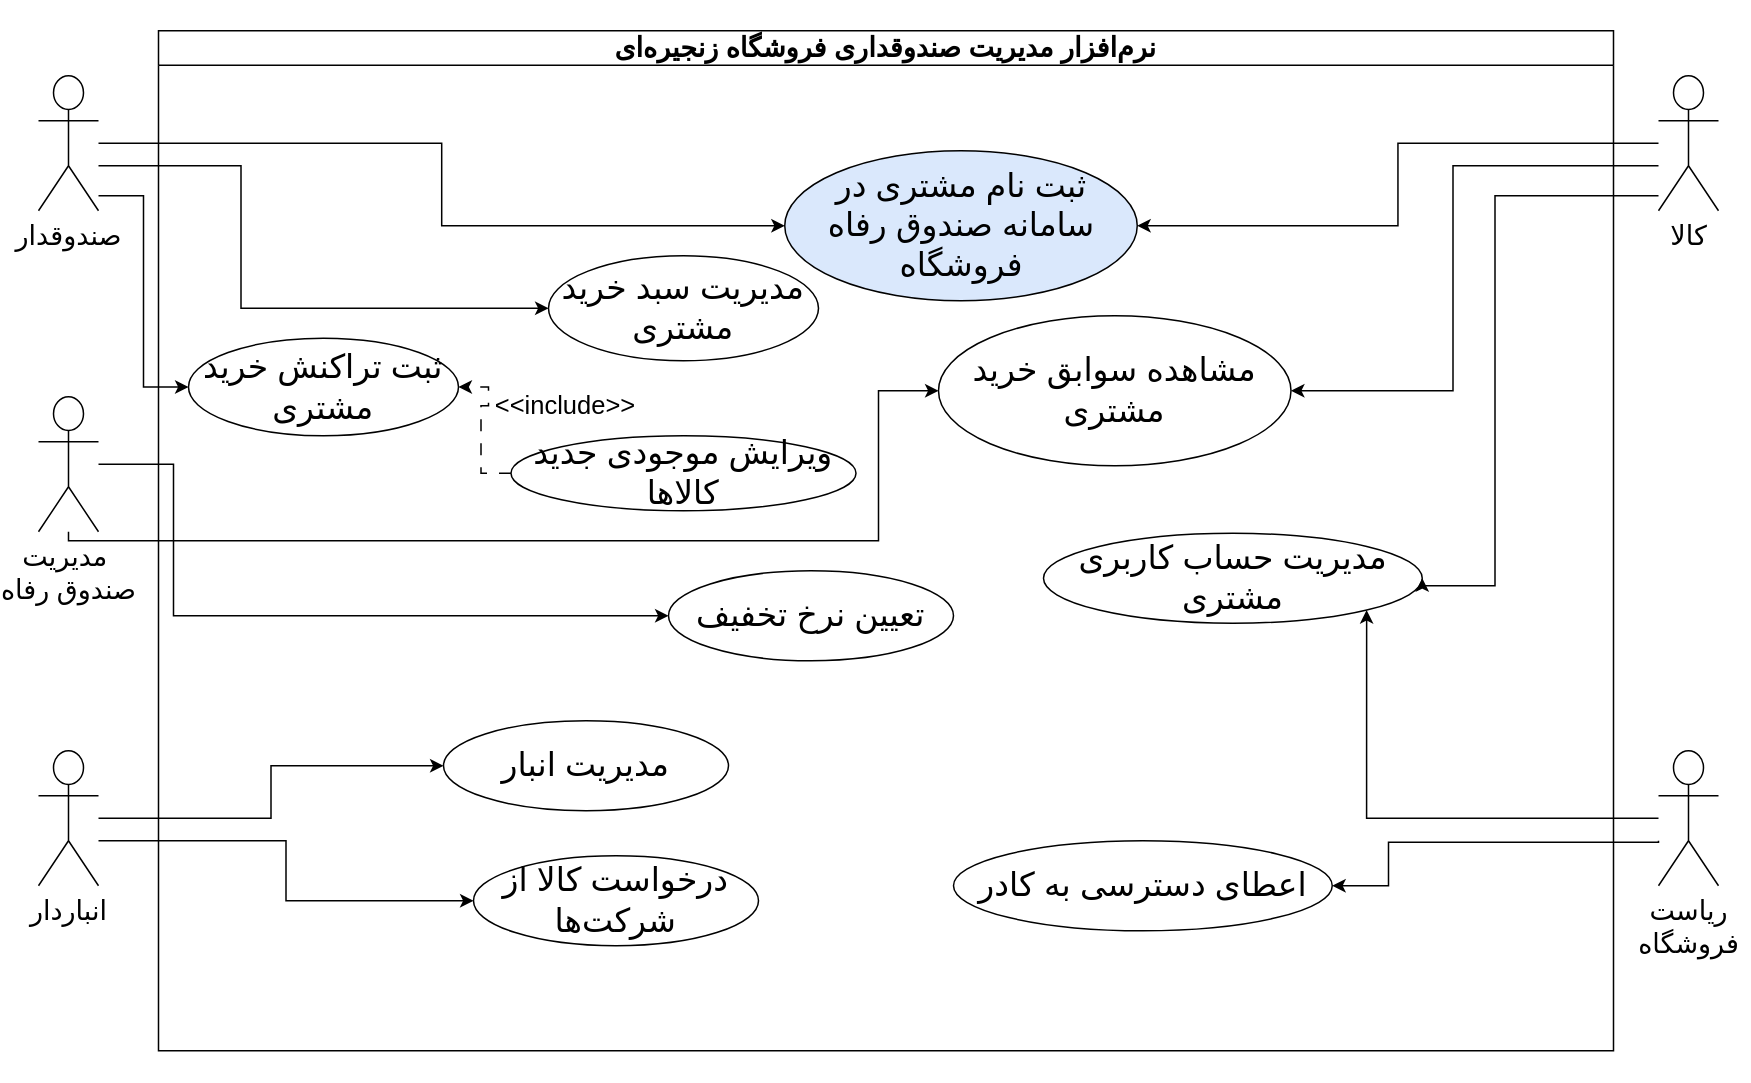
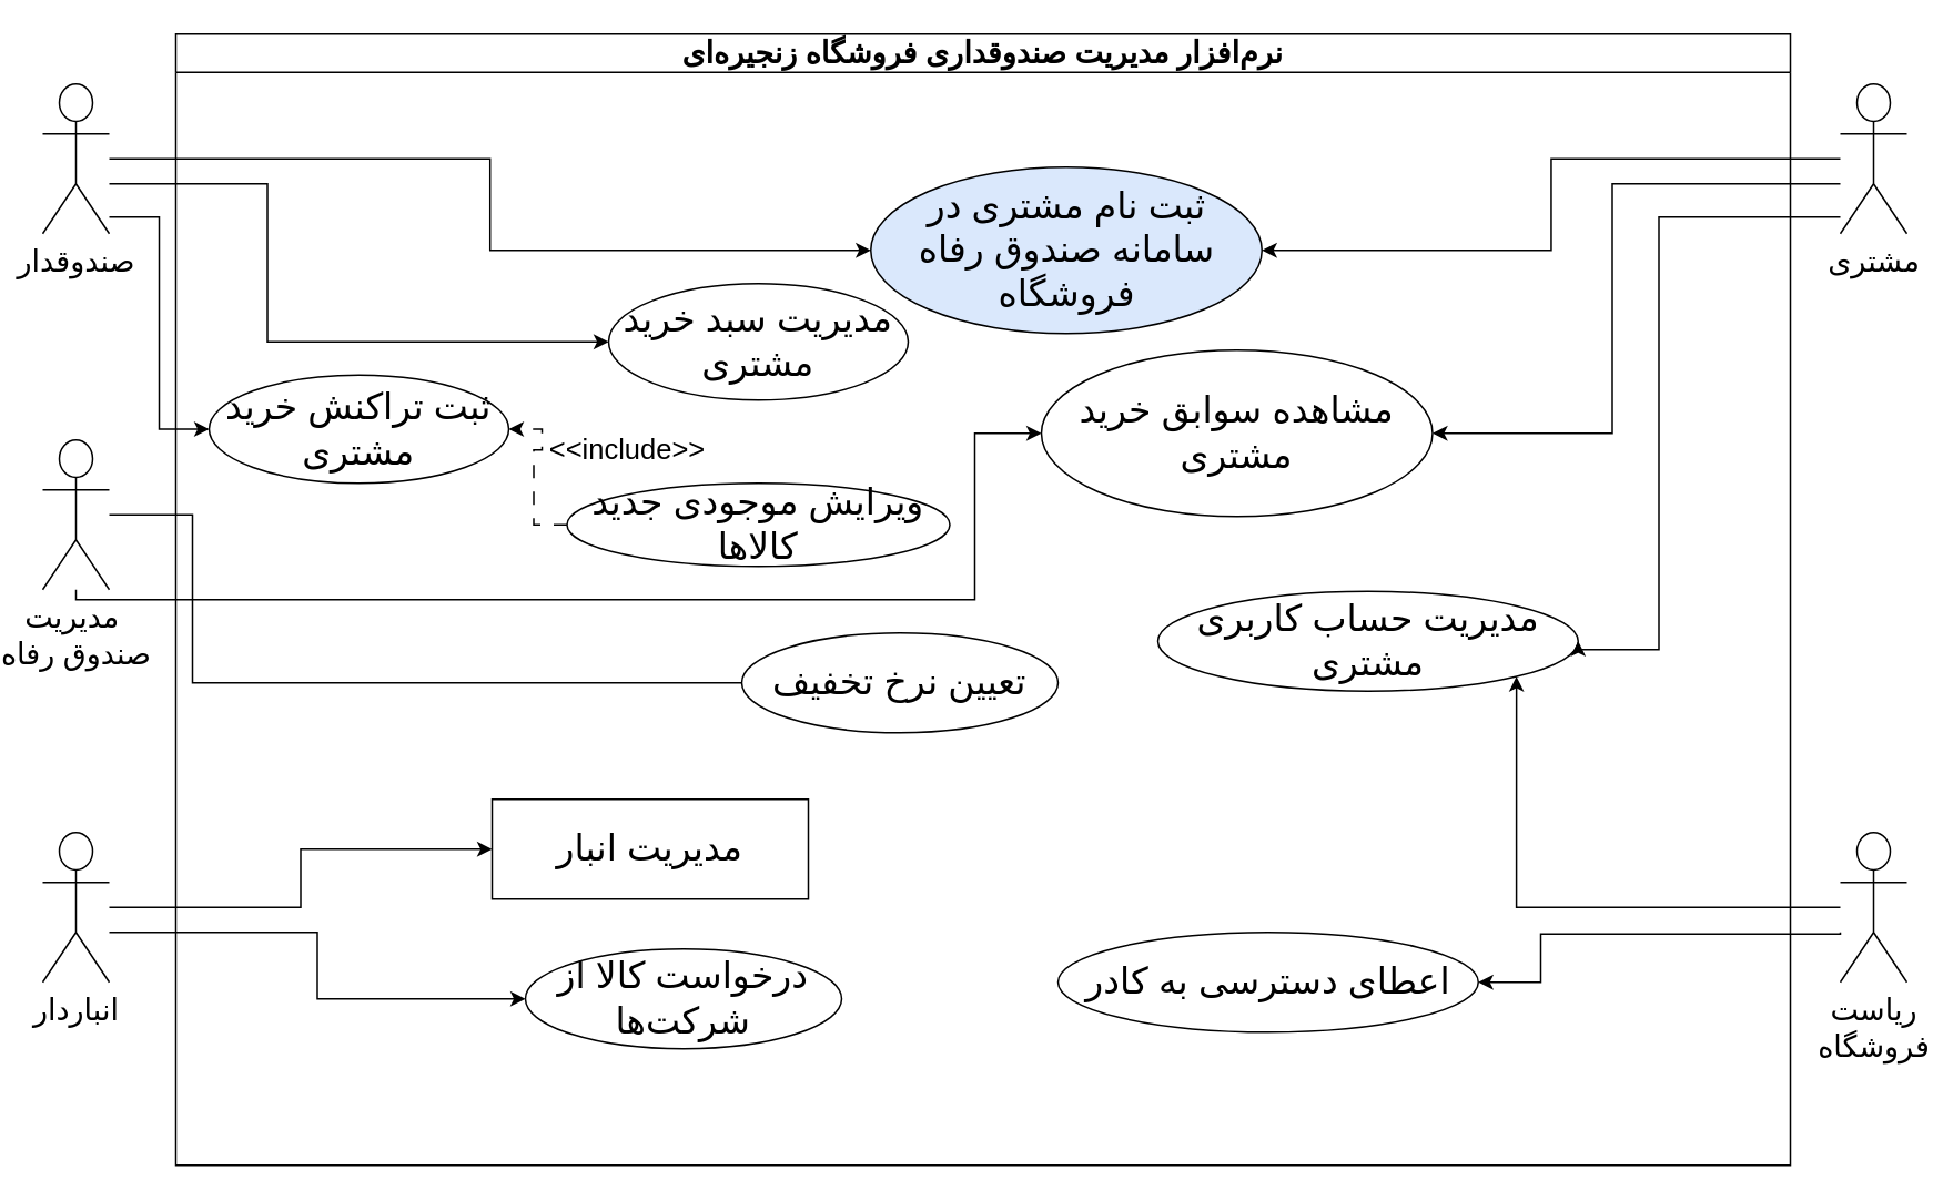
  <mxCell id="0" />
  <mxCell id="1" parent="0" />
  <mxCell id="2" value="نرم‌افزار مدیریت صندوقداری فروشگاه زنجیره‌ای" style="swimlane;whiteSpace=wrap;html=1;fontSize=18;" parent="1" vertex="1"><mxGeometry x="100" y="20" width="970" height="680" as="geometry" /></mxCell>
  <mxCell id="3" value="ثبت نام مشتری در سامانه صندوق رفاه فروشگاه" style="ellipse;whiteSpace=wrap;html=1;fontSize=22;fillColor=#dae8fc;" vertex="1" parent="2"><mxGeometry x="417.5" y="80" width="235" height="100" as="geometry" /></mxCell>
  <mxCell id="4" value="مشاهده سوابق خرید مشتری" style="ellipse;whiteSpace=wrap;html=1;fontSize=22;" vertex="1" parent="2"><mxGeometry x="520" y="190" width="235" height="100" as="geometry" /></mxCell>
  <mxCell id="5" value="تعیین نرخ تخفیف" style="ellipse;whiteSpace=wrap;html=1;fontSize=22;" vertex="1" parent="2"><mxGeometry x="340" y="360" width="190" height="60" as="geometry" /></mxCell>
  <mxCell id="6" value="مدیریت حساب کاربری مشتری" style="ellipse;whiteSpace=wrap;html=1;fontSize=22;" vertex="1" parent="2"><mxGeometry x="590" y="335" width="252.5" height="60" as="geometry" /></mxCell>
  <mxCell id="7" value="مدیریت سبد خرید مشتری" style="ellipse;whiteSpace=wrap;html=1;fontSize=22;" vertex="1" parent="2"><mxGeometry x="260" y="150" width="180" height="70" as="geometry" /></mxCell>
- <mxCell id="8" value="مدیریت انبار" style="ellipse;whiteSpace=wrap;html=1;fontSize=22;" vertex="1" parent="2"><mxGeometry x="190" y="460" width="190" height="60" as="geometry" /></mxCell>
+ <mxCell id="8" value="مدیریت انبار" style="whiteSpace=wrap;html=1;fontSize=22;rounded=0;" vertex="1" parent="2"><mxGeometry x="190" y="460" width="190" height="60" as="geometry" /></mxCell>
  <mxCell id="9" value="ثبت تراکنش خرید مشتری" style="ellipse;whiteSpace=wrap;html=1;fontSize=22;" vertex="1" parent="2"><mxGeometry x="20" y="205" width="180" height="65" as="geometry" /></mxCell>
  <mxCell id="10" style="edgeStyle=orthogonalEdgeStyle;rounded=0;orthogonalLoop=1;jettySize=auto;html=1;entryX=1;entryY=0.5;entryDx=0;entryDy=0;dashed=1;dashPattern=8 8;" edge="1" parent="2" source="12" target="9"><mxGeometry relative="1" as="geometry" /></mxCell>
  <mxCell id="11" value="&lt;font style=&quot;font-size: 17px;&quot;&gt;&amp;lt;&amp;lt;include&amp;gt;&amp;gt;&lt;/font&gt;" style="edgeLabel;html=1;align=center;verticalAlign=middle;resizable=0;points=[];" vertex="1" connectable="0" parent="10"><mxGeometry x="-0.448" y="5" relative="1" as="geometry"><mxPoint x="60" y="-37" as="offset" /></mxGeometry></mxCell>
  <mxCell id="12" value="ویرایش موجودی جدید کالاها" style="ellipse;whiteSpace=wrap;html=1;fontSize=22;" vertex="1" parent="2"><mxGeometry x="235" y="270" width="230" height="50" as="geometry" /></mxCell>
  <mxCell id="13" value="درخواست کالا از شرکت‌ها" style="ellipse;whiteSpace=wrap;html=1;fontSize=22;" vertex="1" parent="2"><mxGeometry x="210" y="550" width="190" height="60" as="geometry" /></mxCell>
  <mxCell id="14" value="اعطای دسترسی به کادر" style="ellipse;whiteSpace=wrap;html=1;fontSize=22;" vertex="1" parent="2"><mxGeometry x="530" y="540" width="252.5" height="60" as="geometry" /></mxCell>
  <mxCell id="15" style="edgeStyle=orthogonalEdgeStyle;rounded=0;orthogonalLoop=1;jettySize=auto;html=1;entryX=1;entryY=0.5;entryDx=0;entryDy=0;" edge="1" parent="2" target="14"><mxGeometry relative="1" as="geometry"><mxPoint x="782.5" y="585" as="targetPoint" /><mxPoint x="1000" y="540" as="sourcePoint" /><Array as="points"><mxPoint x="820" y="541" /><mxPoint x="820" y="570" /></Array></mxGeometry></mxCell>
  <mxCell id="16" style="edgeStyle=orthogonalEdgeStyle;rounded=0;orthogonalLoop=1;jettySize=auto;html=1;entryX=0;entryY=0.5;entryDx=0;entryDy=0;" edge="1" parent="1" source="19" target="3"><mxGeometry relative="1" as="geometry" /></mxCell>
  <mxCell id="17" style="edgeStyle=orthogonalEdgeStyle;rounded=0;orthogonalLoop=1;jettySize=auto;html=1;entryX=0;entryY=0.5;entryDx=0;entryDy=0;" edge="1" parent="1" source="19" target="7"><mxGeometry relative="1" as="geometry"><Array as="points"><mxPoint x="155" y="110" /><mxPoint x="155" y="205" /></Array></mxGeometry></mxCell>
  <mxCell id="18" style="edgeStyle=orthogonalEdgeStyle;rounded=0;orthogonalLoop=1;jettySize=auto;html=1;entryX=0;entryY=0.5;entryDx=0;entryDy=0;" edge="1" parent="1" source="19" target="9"><mxGeometry relative="1" as="geometry"><Array as="points"><mxPoint x="90" y="130" /><mxPoint x="90" y="257" /></Array></mxGeometry></mxCell>
  <mxCell id="19" value="صندوقدار" style="shape=umlActor;verticalLabelPosition=bottom;verticalAlign=top;html=1;outlineConnect=0;fontSize=18;" vertex="1" parent="1"><mxGeometry x="20" y="50" width="40" height="90" as="geometry" /></mxCell>
  <mxCell id="20" style="edgeStyle=orthogonalEdgeStyle;rounded=0;orthogonalLoop=1;jettySize=auto;html=1;entryX=1;entryY=0.5;entryDx=0;entryDy=0;" edge="1" parent="1" source="23" target="3"><mxGeometry relative="1" as="geometry" /></mxCell>
  <mxCell id="21" style="edgeStyle=orthogonalEdgeStyle;rounded=0;orthogonalLoop=1;jettySize=auto;html=1;entryX=1;entryY=0.5;entryDx=0;entryDy=0;" edge="1" parent="1" source="23" target="4"><mxGeometry relative="1" as="geometry"><Array as="points"><mxPoint x="963" y="110" /><mxPoint x="963" y="260" /></Array></mxGeometry></mxCell>
  <mxCell id="22" style="edgeStyle=orthogonalEdgeStyle;rounded=0;orthogonalLoop=1;jettySize=auto;html=1;entryX=1;entryY=0.5;entryDx=0;entryDy=0;" edge="1" parent="1" source="23" target="6"><mxGeometry relative="1" as="geometry"><Array as="points"><mxPoint x="991" y="130" /><mxPoint x="991" y="390" /></Array></mxGeometry></mxCell>
- <mxCell id="23" value="کالا" style="shape=umlActor;verticalLabelPosition=bottom;verticalAlign=top;html=1;outlineConnect=0;fontSize=18;" vertex="1" parent="1"><mxGeometry x="1100" y="50" width="40" height="90" as="geometry" /></mxCell>
+ <mxCell id="23" value="مشتری" style="shape=umlActor;verticalLabelPosition=bottom;verticalAlign=top;html=1;outlineConnect=0;fontSize=18;" vertex="1" parent="1"><mxGeometry x="1100" y="50" width="40" height="90" as="geometry" /></mxCell>
  <mxCell id="24" style="edgeStyle=orthogonalEdgeStyle;rounded=0;orthogonalLoop=1;jettySize=auto;html=1;entryX=1;entryY=1;entryDx=0;entryDy=0;" edge="1" parent="1" source="25" target="6"><mxGeometry relative="1" as="geometry" /></mxCell>
  <mxCell id="25" value="ریاست&lt;div&gt;فروشگاه&lt;/div&gt;" style="shape=umlActor;verticalLabelPosition=bottom;verticalAlign=top;html=1;outlineConnect=0;fontSize=18;" vertex="1" parent="1"><mxGeometry x="1100" y="500" width="40" height="90" as="geometry" /></mxCell>
  <mxCell id="26" style="edgeStyle=orthogonalEdgeStyle;rounded=0;orthogonalLoop=1;jettySize=auto;html=1;entryX=0;entryY=0.5;entryDx=0;entryDy=0;" edge="1" parent="1" source="28" target="4"><mxGeometry relative="1" as="geometry"><Array as="points"><mxPoint x="40" y="360" /><mxPoint x="580" y="360" /><mxPoint x="580" y="260" /></Array></mxGeometry></mxCell>
- <mxCell id="27" style="edgeStyle=orthogonalEdgeStyle;rounded=0;orthogonalLoop=1;jettySize=auto;html=1;entryX=0;entryY=0.5;entryDx=0;entryDy=0;" edge="1" parent="1" source="28" target="5"><mxGeometry relative="1" as="geometry"><Array as="points"><mxPoint x="110" y="309" /><mxPoint x="110" y="410" /></Array></mxGeometry></mxCell>
+ <mxCell id="27" style="edgeStyle=orthogonalEdgeStyle;rounded=0;orthogonalLoop=1;jettySize=auto;html=1;entryX=0;entryY=0.5;entryDx=0;entryDy=0;endArrow=none;" edge="1" parent="1" source="28" target="5"><mxGeometry relative="1" as="geometry"><Array as="points"><mxPoint x="110" y="309" /><mxPoint x="110" y="410" /></Array></mxGeometry></mxCell>
  <mxCell id="28" value="مدیریت&amp;nbsp;&lt;div&gt;صندوق رفاه&lt;/div&gt;" style="shape=umlActor;verticalLabelPosition=bottom;verticalAlign=top;html=1;outlineConnect=0;fontSize=18;" vertex="1" parent="1"><mxGeometry x="20" y="264" width="40" height="90" as="geometry" /></mxCell>
  <mxCell id="29" style="edgeStyle=orthogonalEdgeStyle;rounded=0;orthogonalLoop=1;jettySize=auto;html=1;entryX=0;entryY=0.5;entryDx=0;entryDy=0;" edge="1" parent="1" source="31" target="8"><mxGeometry relative="1" as="geometry" /></mxCell>
  <mxCell id="30" style="edgeStyle=orthogonalEdgeStyle;rounded=0;orthogonalLoop=1;jettySize=auto;html=1;entryX=0;entryY=0.5;entryDx=0;entryDy=0;" edge="1" parent="1" source="31" target="13"><mxGeometry relative="1" as="geometry"><Array as="points"><mxPoint x="185" y="560" /><mxPoint x="185" y="600" /></Array></mxGeometry></mxCell>
  <mxCell id="31" value="انباردار" style="shape=umlActor;verticalLabelPosition=bottom;verticalAlign=top;html=1;outlineConnect=0;fontSize=18;" vertex="1" parent="1"><mxGeometry x="20" y="500" width="40" height="90" as="geometry" /></mxCell>
